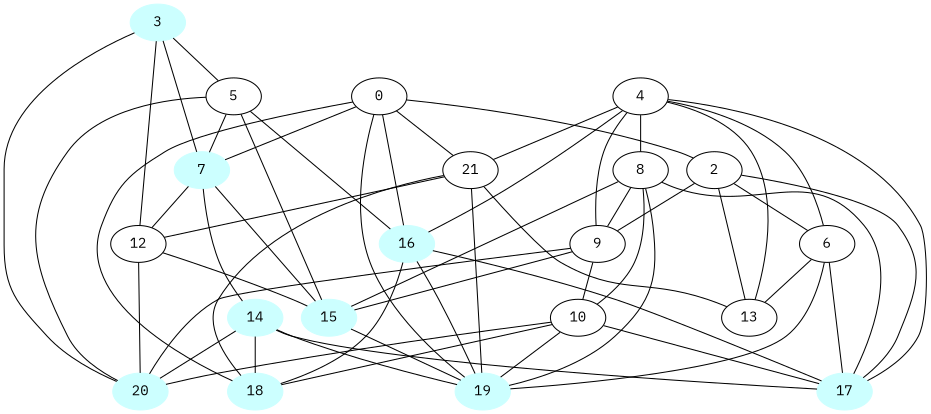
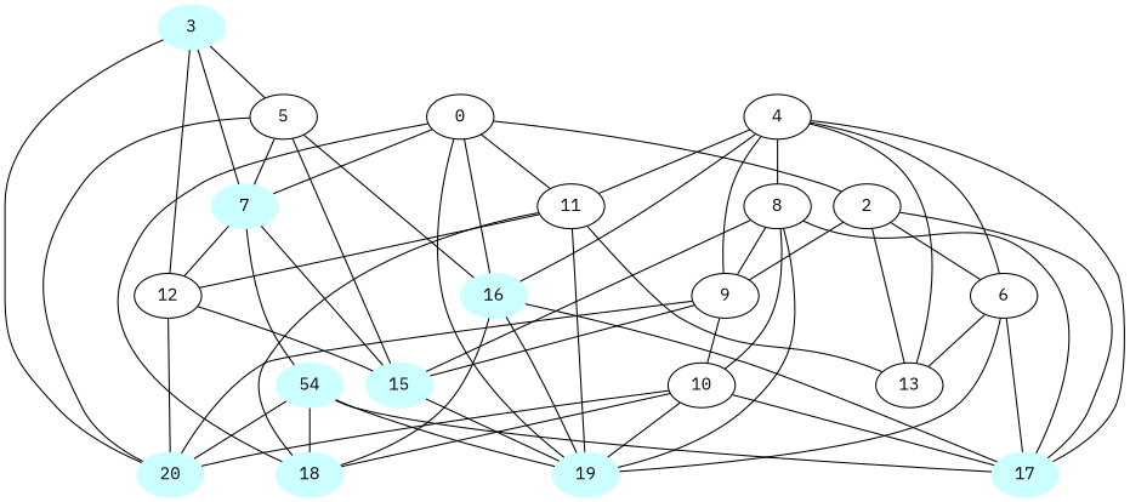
  graph {
    fontname="IBM Plex Mono"
    node [fontname="IBM Plex Mono"]
    edge [fontname="IBM Plex Mono"]
    3 [color="#CCFFFF" style=filled]
    7 [color="#CCFFFF" style=filled]
    20 [color="#CCFFFF" style=filled]
    5
    12
-   14 [color="#CCFFFF" style=filled]
+   14 [color="#CCFFFF" style=filled label=54]
    15 [color="#CCFFFF" style=filled]
    18 [color="#CCFFFF" style=filled]
    17 [color="#CCFFFF" style=filled]
    19 [color="#CCFFFF" style=filled]
    16 [color="#CCFFFF" style=filled]
    n12 [label=0]
    2
-   11 [label=21]
+   11
    6
    9
    13
    10
    4
    8
    3 -- 7
    3 -- 20
    3 -- 5
    3 -- 12
    7 -- 12
    7 -- 14
    7 -- 15
    5 -- 7
    5 -- 20
    5 -- 15
    5 -- 16
    12 -- 20
    12 -- 15
    14 -- 20
    14 -- 18
    14 -- 17
    14 -- 19
    15 -- 19
    16 -- 18
    16 -- 17
    16 -- 19
    n12 -- 7
    n12 -- 18
    n12 -- 19
    n12 -- 16
    n12 -- 2
    n12 -- 11
    2 -- 17
    2 -- 6
    2 -- 9
    2 -- 13
    11 -- 12
    11 -- 18
    11 -- 19
    11 -- 13
    6 -- 17
    6 -- 19
    6 -- 13
    9 -- 20
    9 -- 15
    9 -- 10
    10 -- 20
    10 -- 18
    10 -- 17
    10 -- 19
    4 -- 17
    4 -- 16
    4 -- 11
    4 -- 6
    4 -- 9
    4 -- 13
    4 -- 8
    8 -- 15
    8 -- 17
    8 -- 19
    8 -- 9
    8 -- 10
  }
